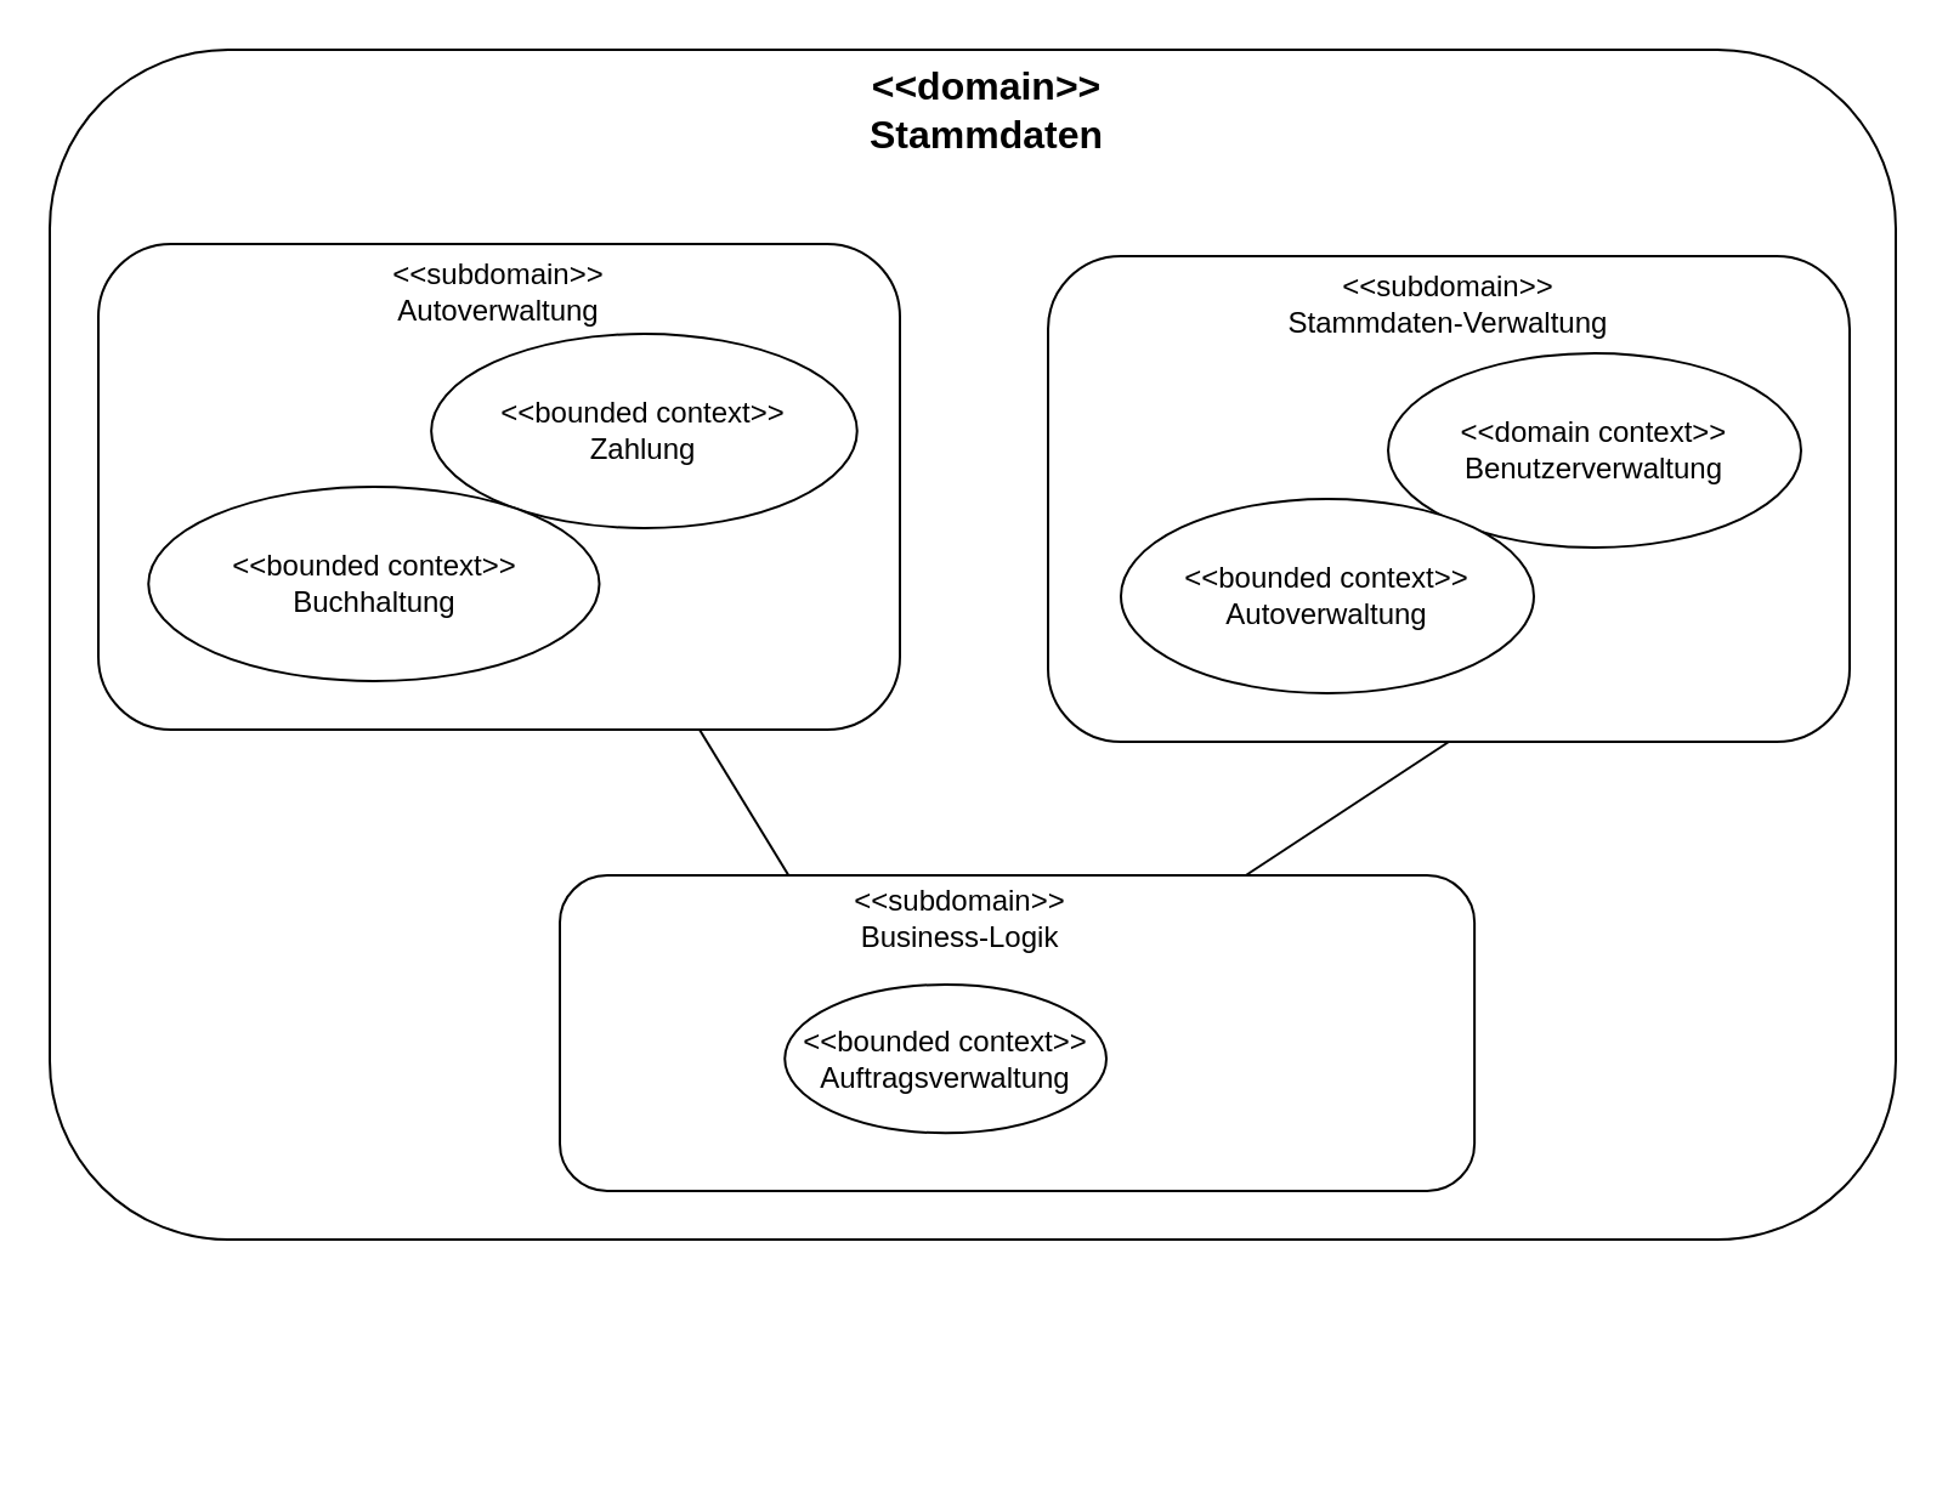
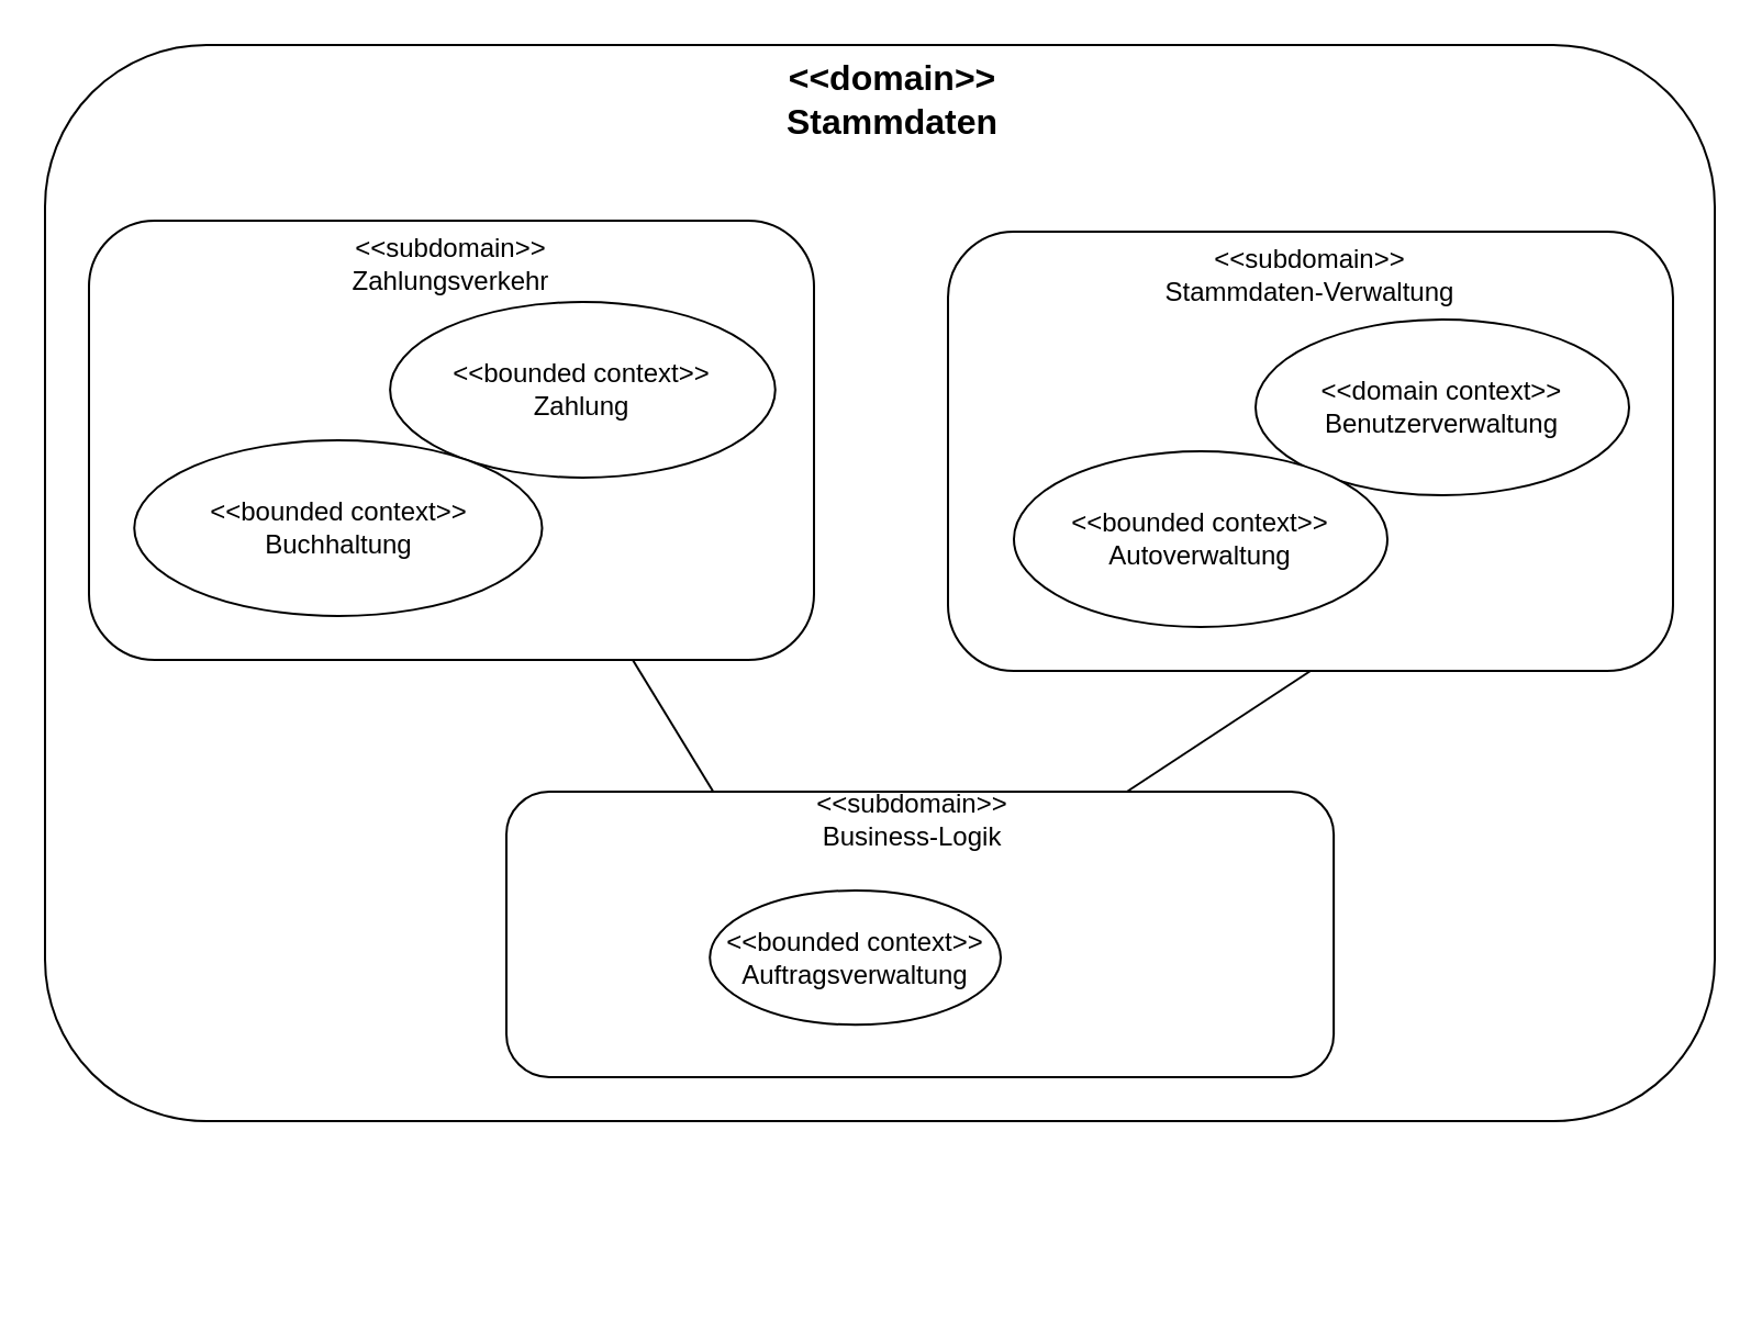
  <mxCell id="0" />
  <mxCell id="1" parent="0" />
  <mxCell id="2" value="" style="group;container=1;" parent="1" vertex="1" connectable="0"><mxGeometry x="20" y="20" width="760" height="570" as="geometry" /></mxCell>
  <mxCell id="3" value="" style="rounded=1;whiteSpace=wrap;html=1;" parent="2" vertex="1"><mxGeometry width="760" height="490" as="geometry" /></mxCell>
  <mxCell id="4" value="" style="group" parent="2" vertex="1" connectable="0"><mxGeometry x="411" y="85" width="330" height="200" as="geometry" /></mxCell>
  <mxCell id="5" value="" style="rounded=1;whiteSpace=wrap;html=1;" parent="4" vertex="1"><mxGeometry width="330" height="200" as="geometry" /></mxCell>
  <mxCell id="6" value="&amp;lt;&amp;lt;subdomain&amp;gt;&amp;gt;&lt;br&gt;Stammdaten-Verwaltung" style="text;html=1;strokeColor=none;fillColor=none;align=center;verticalAlign=middle;whiteSpace=wrap;rounded=0;" parent="4" vertex="1"><mxGeometry x="60" y="10" width="210" height="20" as="geometry" /></mxCell>
  <mxCell id="7" value="&amp;lt;&amp;lt;domain context&amp;gt;&amp;gt;&lt;br&gt;Benutzerverwaltung" style="ellipse;whiteSpace=wrap;html=1;" parent="4" vertex="1"><mxGeometry x="140" y="40" width="170" height="80" as="geometry" /></mxCell>
  <mxCell id="8" value="&lt;b&gt;&lt;font style=&quot;font-size: 16px&quot;&gt;&amp;lt;&amp;lt;domain&amp;gt;&amp;gt;&lt;br&gt;Stammdaten&lt;/font&gt;&lt;/b&gt;" style="text;html=1;strokeColor=none;fillColor=none;align=center;verticalAlign=middle;whiteSpace=wrap;rounded=0;" parent="2" vertex="1"><mxGeometry x="311" y="15" width="150" height="20" as="geometry" /></mxCell>
  <mxCell id="9" value="&amp;lt;&amp;lt;bounded context&amp;gt;&amp;gt;&lt;br&gt;Autoverwaltung" style="ellipse;whiteSpace=wrap;html=1;" parent="2" vertex="1"><mxGeometry x="441" y="185" width="170" height="80" as="geometry" /></mxCell>
  <mxCell id="10" value="" style="endArrow=none;html=1;exitX=0.75;exitY=0;exitDx=0;exitDy=0;entryX=0.5;entryY=1;entryDx=0;entryDy=0;" parent="2" source="13" target="5" edge="1"><mxGeometry width="50" height="50" relative="1" as="geometry"><mxPoint x="1" y="645" as="sourcePoint" /><mxPoint x="51" y="595" as="targetPoint" /></mxGeometry></mxCell>
  <mxCell id="11" value="" style="group" vertex="1" connectable="0" parent="2"><mxGeometry x="210" y="340" width="381.44" height="130" as="geometry" /></mxCell>
  <mxCell id="12" value="" style="group" parent="11" vertex="1" connectable="0"><mxGeometry width="381.44" height="130" as="geometry" /></mxCell>
  <mxCell id="13" value="" style="rounded=1;whiteSpace=wrap;html=1;" parent="12" vertex="1"><mxGeometry width="376.559" height="130" as="geometry" /></mxCell>
- <mxCell id="14" value="&amp;lt;&amp;lt;subdomain&amp;gt;&amp;gt;&lt;br&gt;Business-Logik" style="text;html=1;strokeColor=none;fillColor=none;align=center;verticalAlign=middle;whiteSpace=wrap;rounded=0;" parent="12" vertex="1"><mxGeometry x="91.573" y="11.5" width="146.439" height="13" as="geometry" /></mxCell>
+ <mxCell id="14" value="&amp;lt;&amp;lt;subdomain&amp;gt;&amp;gt;&lt;br&gt;Business-Logik" style="text;html=1;strokeColor=none;fillColor=none;align=center;verticalAlign=middle;whiteSpace=wrap;rounded=0;" parent="12" vertex="1"><mxGeometry x="111.573" y="6.5" width="146.439" height="13" as="geometry" /></mxCell>
  <mxCell id="15" value="&amp;lt;&amp;lt;bounded context&amp;gt;&amp;gt;&lt;br&gt;Auftragsverwaltung" style="ellipse;whiteSpace=wrap;html=1;" parent="12" vertex="1"><mxGeometry x="92.61" y="45" width="132.39" height="61.11" as="geometry" /></mxCell>
  <mxCell id="16" value="" style="group" parent="1" vertex="1" connectable="0"><mxGeometry x="40" y="100" width="330" height="200" as="geometry" /></mxCell>
  <mxCell id="17" value="" style="rounded=1;whiteSpace=wrap;html=1;" parent="16" vertex="1"><mxGeometry width="330" height="200" as="geometry" /></mxCell>
- <mxCell id="18" value="&amp;lt;&amp;lt;subdomain&amp;gt;&amp;gt;&lt;br&gt;Autoverwaltung" style="text;html=1;strokeColor=none;fillColor=none;align=center;verticalAlign=middle;whiteSpace=wrap;rounded=0;" parent="16" vertex="1"><mxGeometry x="92.844" y="10" width="144.375" height="20" as="geometry" /></mxCell>
+ <mxCell id="18" value="&amp;lt;&amp;lt;subdomain&amp;gt;&amp;gt;&lt;br&gt;Zahlungsverkehr" style="text;html=1;strokeColor=none;fillColor=none;align=center;verticalAlign=middle;whiteSpace=wrap;rounded=0;" parent="16" vertex="1"><mxGeometry x="92.844" y="10" width="144.375" height="20" as="geometry" /></mxCell>
  <mxCell id="19" value="&amp;lt;&amp;lt;bounded context&amp;gt;&amp;gt;&lt;br&gt;Zahlung" style="ellipse;whiteSpace=wrap;html=1;" parent="16" vertex="1"><mxGeometry x="137.062" y="37" width="175.312" height="80" as="geometry" /></mxCell>
  <mxCell id="20" value="&amp;lt;&amp;lt;bounded context&amp;gt;&amp;gt;&lt;br&gt;Buchhaltung" style="ellipse;whiteSpace=wrap;html=1;" parent="16" vertex="1"><mxGeometry x="20.625" y="100" width="185.625" height="80" as="geometry" /></mxCell>
  <mxCell id="21" value="" style="endArrow=none;html=1;entryX=0.25;entryY=0;entryDx=0;entryDy=0;exitX=0.75;exitY=1;exitDx=0;exitDy=0;" parent="1" source="17" target="13" edge="1"><mxGeometry width="50" height="50" relative="1" as="geometry"><mxPoint x="10" y="660" as="sourcePoint" /><mxPoint x="60" y="610" as="targetPoint" /></mxGeometry></mxCell>
